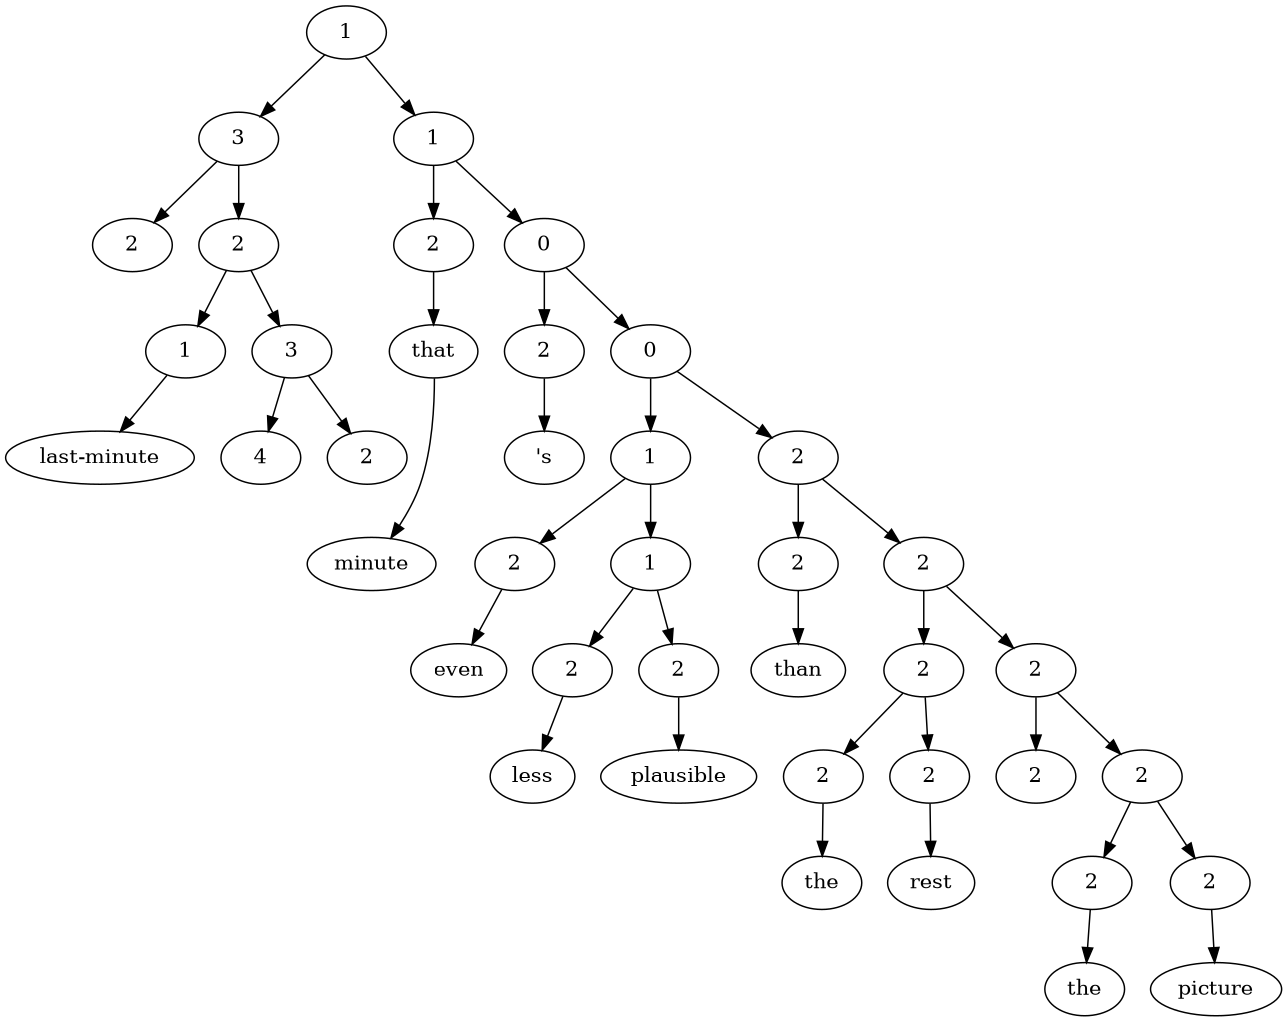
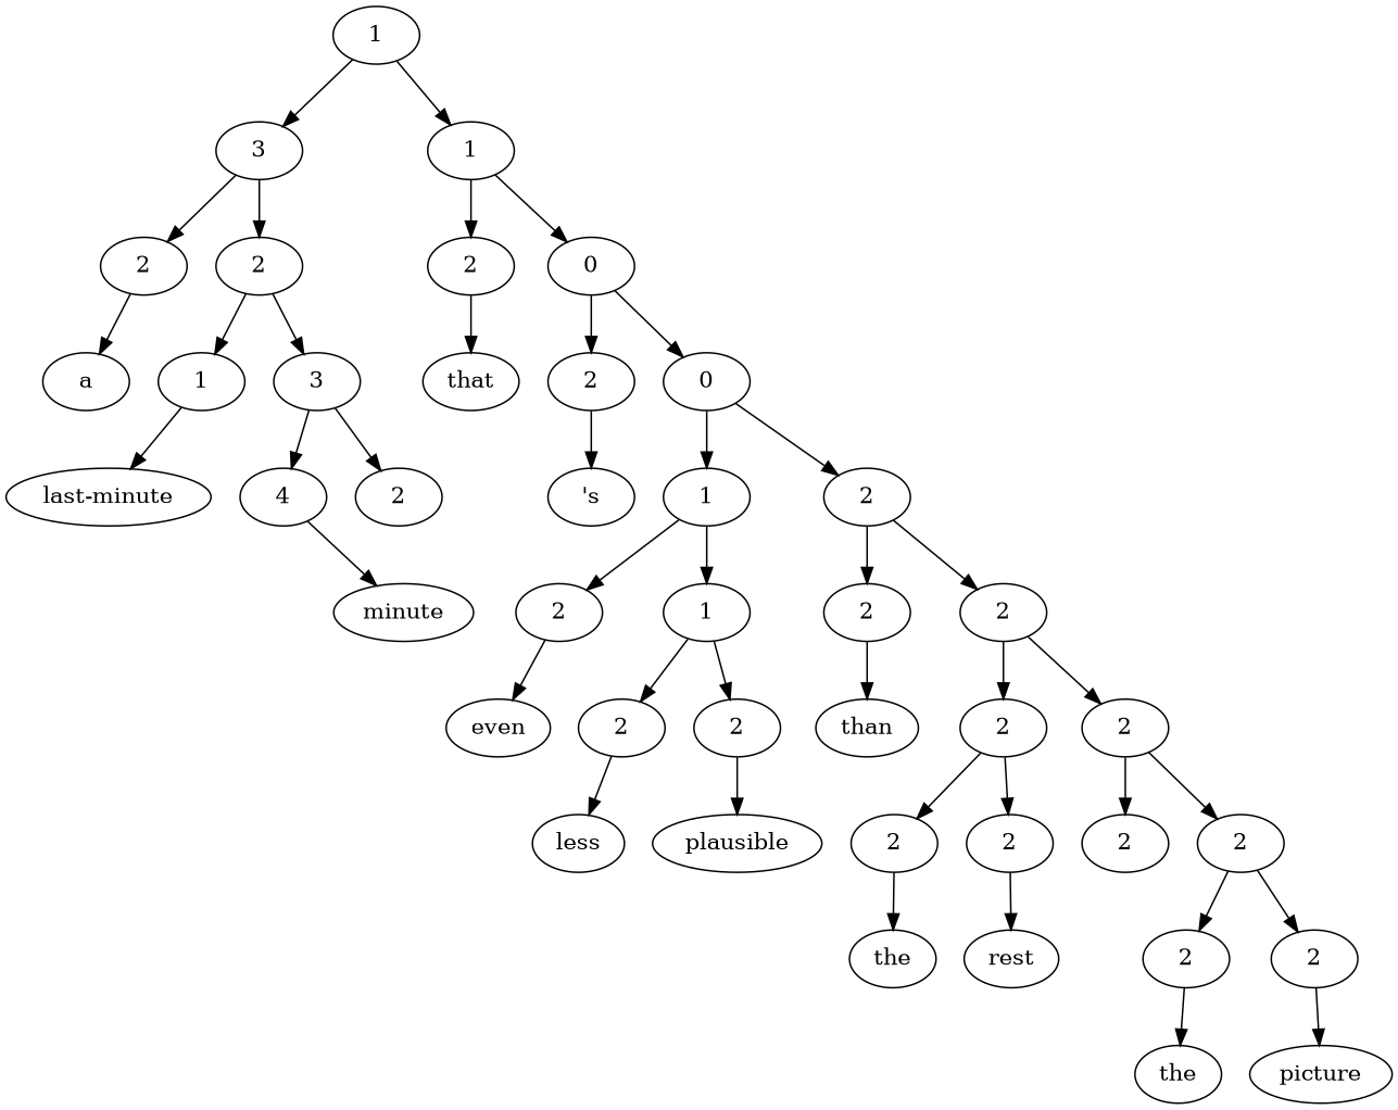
  digraph {
    n1 [label=1]
    n2 [label=3]
    n3 [label=1]
    n4 [label=2]
    n5 [label=2]
    n6 [label=2]
    n7 [label=0]
+   n8 [label=a]
    n9 [label=1]
    n10 [label=3]
    n11 [label=that]
    n12 [label=2]
    n13 [label=0]
    n14 [label="last-minute"]
    n15 [label=4]
    n16 [label=2]
    n17 [label="'s"]
    n18 [label=1]
    n19 [label=2]
    n20 [label=minute]
    n21 [label=2]
    n22 [label=1]
    n23 [label=2]
    n24 [label=2]
    n25 [label=even]
    n26 [label=2]
    n27 [label=2]
    n28 [label=than]
    n29 [label=2]
    n30 [label=2]
    n31 [label=less]
    n32 [label=plausible]
    n33 [label=2]
    n34 [label=2]
    n35 [label=2]
    n36 [label=2]
    n37 [label=the]
    n38 [label=rest]
    n39 [label=2]
    n40 [label=2]
    n41 [label=the]
    n42 [label=picture]
    n1 -> n2
    n1 -> n3
    n2 -> n4
    n2 -> n5
    n3 -> n6
    n3 -> n7
+   n4 -> n8
    n5 -> n9
    n5 -> n10
    n6 -> n11
    n7 -> n12
    n7 -> n13
    n9 -> n14
    n10 -> n15
    n10 -> n16
    n12 -> n17
    n13 -> n18
    n13 -> n19
-   n11 -> n20
+   n15 -> n20
    n18 -> n21
    n18 -> n22
    n19 -> n23
    n19 -> n24
    n21 -> n25
    n22 -> n26
    n22 -> n27
    n23 -> n28
    n24 -> n29
    n24 -> n30
    n26 -> n31
    n27 -> n32
    n29 -> n33
    n29 -> n34
    n30 -> n35
    n30 -> n36
    n33 -> n37
    n34 -> n38
    n36 -> n39
    n36 -> n40
    n39 -> n41
    n40 -> n42
  }
